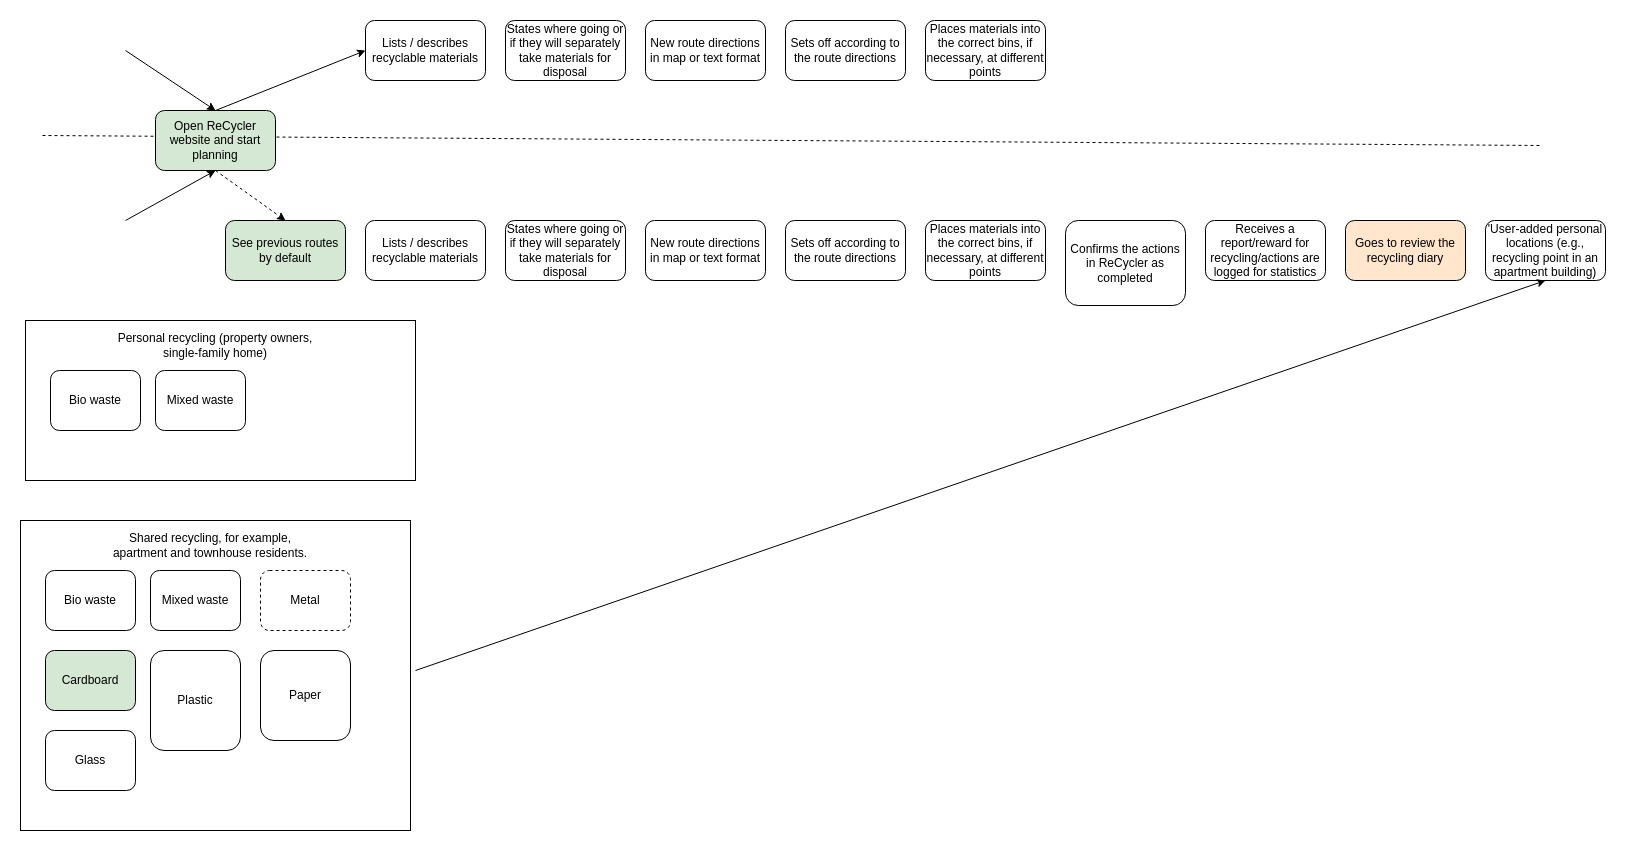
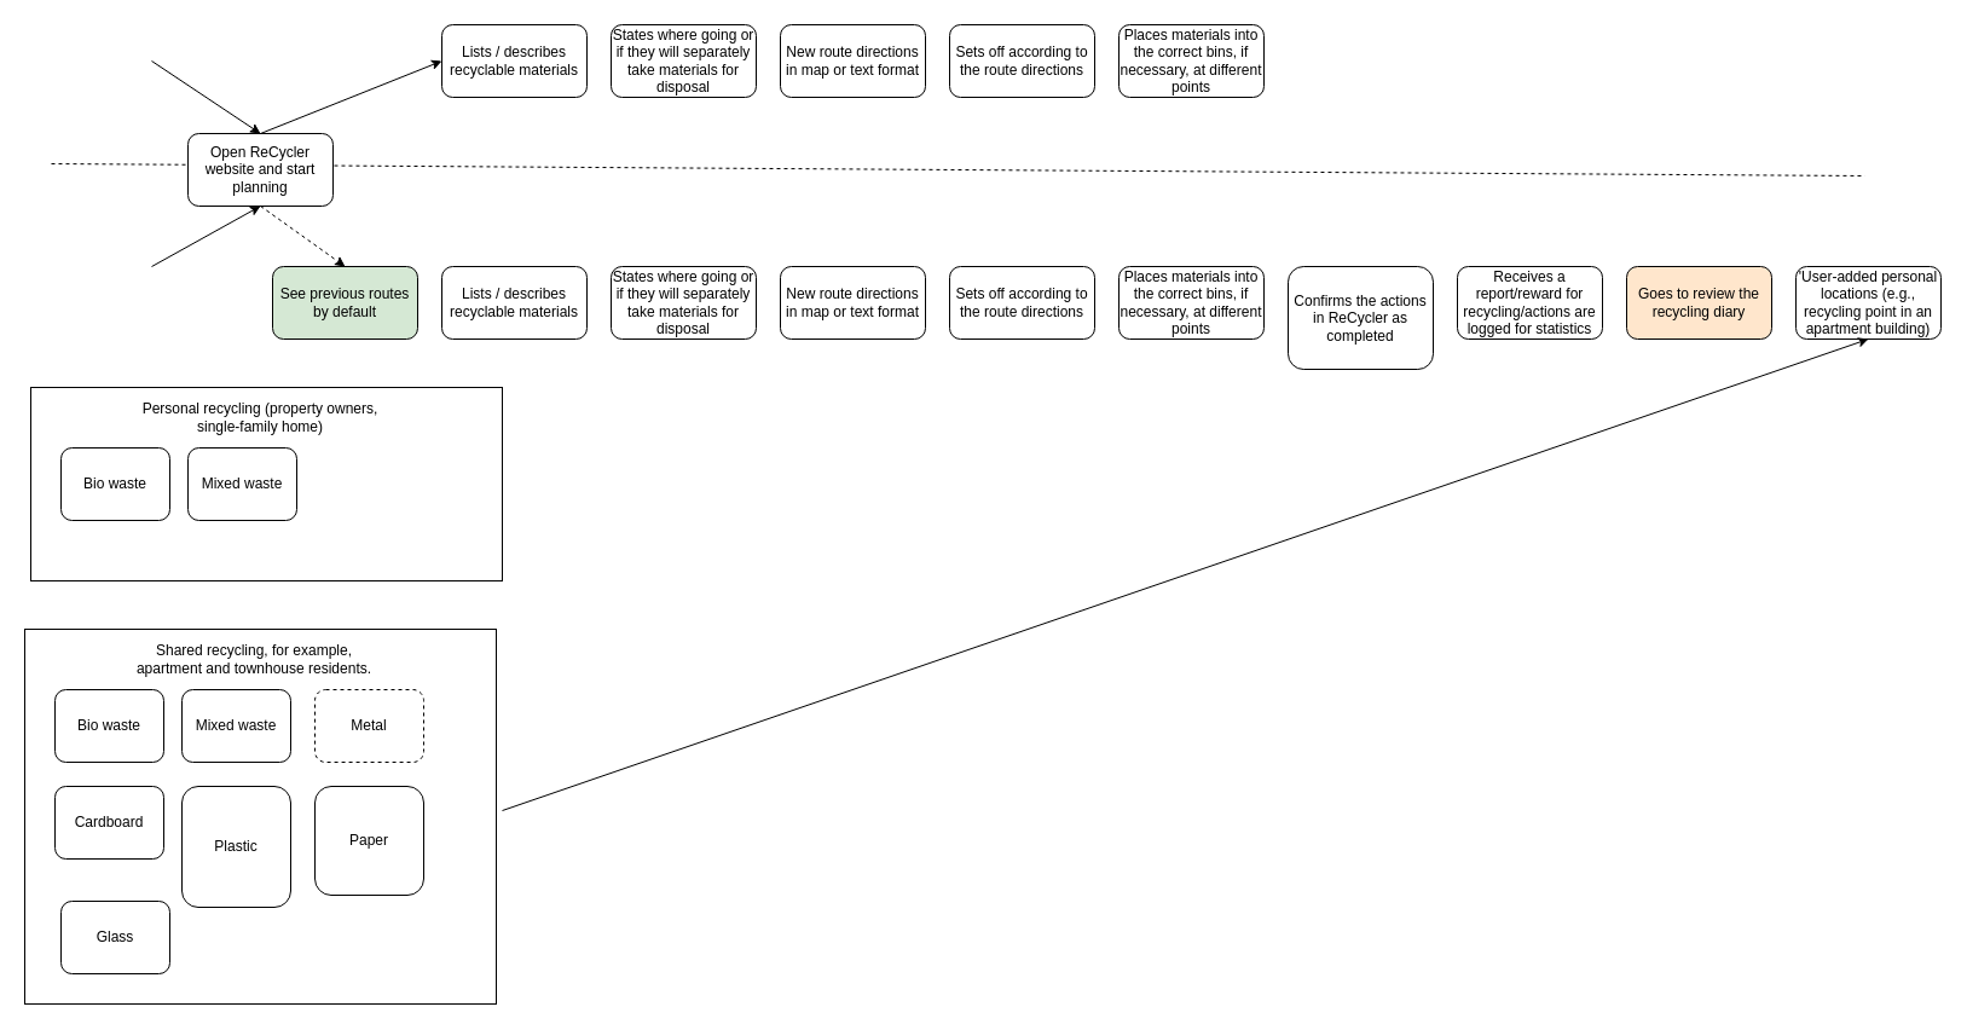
  <mxCell id="0" />
  <mxCell id="1" parent="0" />
  <mxCell id="2" value="" style="rounded=0;whiteSpace=wrap;html=1;" vertex="1" parent="1"><mxGeometry x="20" y="520" width="390" height="310" as="geometry" /></mxCell>
  <mxCell id="3" value="" style="endArrow=none;dashed=1;html=1;rounded=0;" edge="1" parent="1"><mxGeometry width="50" height="50" relative="1" as="geometry"><mxPoint x="42" y="135" as="sourcePoint" /><mxPoint x="1542" y="145" as="targetPoint" /></mxGeometry></mxCell>
- <mxCell id="4" value="Open ReCycler website and start planning" style="rounded=1;whiteSpace=wrap;html=1;fillColor=#d5e8d4;" vertex="1" parent="1"><mxGeometry x="155" y="110" width="120" height="60" as="geometry" /></mxCell>
+ <mxCell id="4" value="Open ReCycler website and start planning" style="rounded=1;whiteSpace=wrap;html=1;" vertex="1" parent="1"><mxGeometry x="155" y="110" width="120" height="60" as="geometry" /></mxCell>
  <mxCell id="5" value="See previous routes by default" style="rounded=1;whiteSpace=wrap;html=1;fillColor=#d5e8d4;" vertex="1" parent="1"><mxGeometry x="225" y="220" width="120" height="60" as="geometry" /></mxCell>
  <mxCell id="6" value="Lists / describes recyclable materials" style="rounded=1;whiteSpace=wrap;html=1;" vertex="1" parent="1"><mxGeometry x="365" y="220" width="120" height="60" as="geometry" /></mxCell>
  <mxCell id="7" value="Lists / describes recyclable materials" style="rounded=1;whiteSpace=wrap;html=1;" vertex="1" parent="1"><mxGeometry x="365" y="20" width="120" height="60" as="geometry" /></mxCell>
  <mxCell id="8" value="States where going or if they will separately take materials for disposal" style="rounded=1;whiteSpace=wrap;html=1;" vertex="1" parent="1"><mxGeometry x="505" y="220" width="120" height="60" as="geometry" /></mxCell>
  <mxCell id="9" value="States where going or if they will separately take materials for disposal" style="rounded=1;whiteSpace=wrap;html=1;" vertex="1" parent="1"><mxGeometry x="505" y="20" width="120" height="60" as="geometry" /></mxCell>
  <mxCell id="10" value="New route directions in map or text format" style="rounded=1;whiteSpace=wrap;html=1;" vertex="1" parent="1"><mxGeometry x="645" y="20" width="120" height="60" as="geometry" /></mxCell>
  <mxCell id="11" value="New route directions in map or text format" style="rounded=1;whiteSpace=wrap;html=1;" vertex="1" parent="1"><mxGeometry x="645" y="220" width="120" height="60" as="geometry" /></mxCell>
  <mxCell id="12" value="Sets off according to the route directions" style="rounded=1;whiteSpace=wrap;html=1;" vertex="1" parent="1"><mxGeometry x="785" y="20" width="120" height="60" as="geometry" /></mxCell>
  <mxCell id="13" value="Sets off according to the route directions" style="rounded=1;whiteSpace=wrap;html=1;" vertex="1" parent="1"><mxGeometry x="785" y="220" width="120" height="60" as="geometry" /></mxCell>
  <mxCell id="14" value="Places materials into the correct bins, if necessary, at different points" style="rounded=1;whiteSpace=wrap;html=1;" vertex="1" parent="1"><mxGeometry x="925" y="20" width="120" height="60" as="geometry" /></mxCell>
  <mxCell id="15" value="Places materials into the correct bins, if necessary, at different points" style="rounded=1;whiteSpace=wrap;html=1;" vertex="1" parent="1"><mxGeometry x="925" y="220" width="120" height="60" as="geometry" /></mxCell>
  <mxCell id="16" value="Confirms the actions in ReCycler as completed" style="rounded=1;whiteSpace=wrap;html=1;" vertex="1" parent="1"><mxGeometry x="1065" y="220" width="120" height="85" as="geometry" /></mxCell>
  <mxCell id="17" value="Receives a report/reward for recycling/actions are logged for statistics" style="rounded=1;whiteSpace=wrap;html=1;" vertex="1" parent="1"><mxGeometry x="1205" y="220" width="120" height="60" as="geometry" /></mxCell>
  <mxCell id="18" value="Goes to review the recycling diary" style="rounded=1;whiteSpace=wrap;html=1;fillColor=#ffe6cc;" vertex="1" parent="1"><mxGeometry x="1345" y="220" width="120" height="60" as="geometry" /></mxCell>
  <mxCell id="19" value="'User-added personal locations (e.g., recycling point in an apartment building)" style="rounded=1;whiteSpace=wrap;html=1;" vertex="1" parent="1"><mxGeometry x="1485" y="220" width="120" height="60" as="geometry" /></mxCell>
  <mxCell id="20" value="" style="endArrow=classic;html=1;rounded=0;entryX=0.5;entryY=0;entryDx=0;entryDy=0;" edge="1" parent="1" target="4"><mxGeometry width="50" height="50" relative="1" as="geometry"><mxPoint x="125" y="50" as="sourcePoint" /><mxPoint x="915" y="360" as="targetPoint" /></mxGeometry></mxCell>
  <mxCell id="21" value="" style="endArrow=classic;html=1;rounded=0;entryX=0.5;entryY=1;entryDx=0;entryDy=0;" edge="1" parent="1" target="4"><mxGeometry width="50" height="50" relative="1" as="geometry"><mxPoint x="125" y="220" as="sourcePoint" /><mxPoint x="225" y="120" as="targetPoint" /></mxGeometry></mxCell>
  <mxCell id="22" value="" style="endArrow=classic;html=1;rounded=0;entryX=0;entryY=0.5;entryDx=0;entryDy=0;exitX=0.5;exitY=0;exitDx=0;exitDy=0;" edge="1" parent="1" source="4" target="7"><mxGeometry width="50" height="50" relative="1" as="geometry"><mxPoint x="135" y="60" as="sourcePoint" /><mxPoint x="225" y="120" as="targetPoint" /></mxGeometry></mxCell>
  <mxCell id="23" value="" style="endArrow=classic;html=1;rounded=0;entryX=0.5;entryY=0;entryDx=0;entryDy=0;exitX=0.5;exitY=1;exitDx=0;exitDy=0;dashed=1;" edge="1" parent="1" source="4" target="5"><mxGeometry width="50" height="50" relative="1" as="geometry"><mxPoint x="285" y="150" as="sourcePoint" /><mxPoint x="375" y="60" as="targetPoint" /></mxGeometry></mxCell>
  <mxCell id="24" value="Bio waste" style="rounded=1;whiteSpace=wrap;html=1;" vertex="1" parent="1"><mxGeometry x="45" y="570" width="90" height="60" as="geometry" /></mxCell>
  <mxCell id="25" value="Mixed waste" style="rounded=1;whiteSpace=wrap;html=1;" vertex="1" parent="1"><mxGeometry x="150" y="570" width="90" height="60" as="geometry" /></mxCell>
- <mxCell id="26" value="Cardboard" style="rounded=1;whiteSpace=wrap;html=1;fillColor=#d5e8d4;" vertex="1" parent="1"><mxGeometry x="45" y="650" width="90" height="60" as="geometry" /></mxCell>
+ <mxCell id="26" value="Cardboard" style="rounded=1;whiteSpace=wrap;html=1;" vertex="1" parent="1"><mxGeometry x="45" y="650" width="90" height="60" as="geometry" /></mxCell>
  <mxCell id="27" value="Metal" style="rounded=1;whiteSpace=wrap;html=1;dashed=1;" vertex="1" parent="1"><mxGeometry x="260" y="570" width="90" height="60" as="geometry" /></mxCell>
  <mxCell id="28" value="Plastic" style="rounded=1;whiteSpace=wrap;html=1;" vertex="1" parent="1"><mxGeometry x="150" y="650" width="90" height="100" as="geometry" /></mxCell>
  <mxCell id="29" value="Shared recycling, for example, apartment and townhouse residents." style="text;html=1;strokeColor=none;fillColor=none;align=center;verticalAlign=middle;whiteSpace=wrap;rounded=0;" vertex="1" parent="1"><mxGeometry x="100" y="530" width="220" height="30" as="geometry" /></mxCell>
  <mxCell id="30" value="Paper" style="rounded=1;whiteSpace=wrap;html=1;" vertex="1" parent="1"><mxGeometry x="260" y="650" width="90" height="90" as="geometry" /></mxCell>
- <mxCell id="31" value="Glass" style="rounded=1;whiteSpace=wrap;html=1;" vertex="1" parent="1"><mxGeometry x="45" y="730" width="90" height="60" as="geometry" /></mxCell>
+ <mxCell id="31" value="Glass" style="rounded=1;whiteSpace=wrap;html=1;" vertex="1" parent="1"><mxGeometry x="50" y="745" width="90" height="60" as="geometry" /></mxCell>
  <mxCell id="32" value="" style="rounded=0;whiteSpace=wrap;html=1;" vertex="1" parent="1"><mxGeometry x="25" y="320" width="390" height="160" as="geometry" /></mxCell>
  <mxCell id="33" value="Bio waste" style="rounded=1;whiteSpace=wrap;html=1;" vertex="1" parent="1"><mxGeometry x="50" y="370" width="90" height="60" as="geometry" /></mxCell>
  <mxCell id="34" value="Mixed waste" style="rounded=1;whiteSpace=wrap;html=1;" vertex="1" parent="1"><mxGeometry x="155" y="370" width="90" height="60" as="geometry" /></mxCell>
  <mxCell id="35" value="Personal recycling (property owners, single-family home)" style="text;html=1;strokeColor=none;fillColor=none;align=center;verticalAlign=middle;whiteSpace=wrap;rounded=0;" vertex="1" parent="1"><mxGeometry x="105" y="330" width="220" height="30" as="geometry" /></mxCell>
  <mxCell id="36" value="" style="endArrow=classic;html=1;rounded=0;entryX=0.5;entryY=1;entryDx=0;entryDy=0;" edge="1" parent="1" target="19"><mxGeometry width="50" height="50" relative="1" as="geometry"><mxPoint x="415" y="670" as="sourcePoint" /><mxPoint x="775" y="700" as="targetPoint" /></mxGeometry></mxCell>
